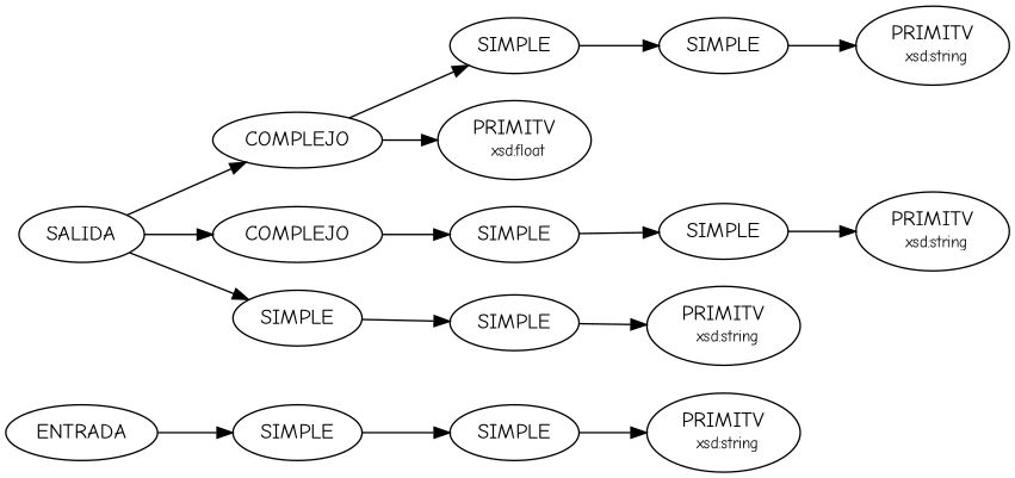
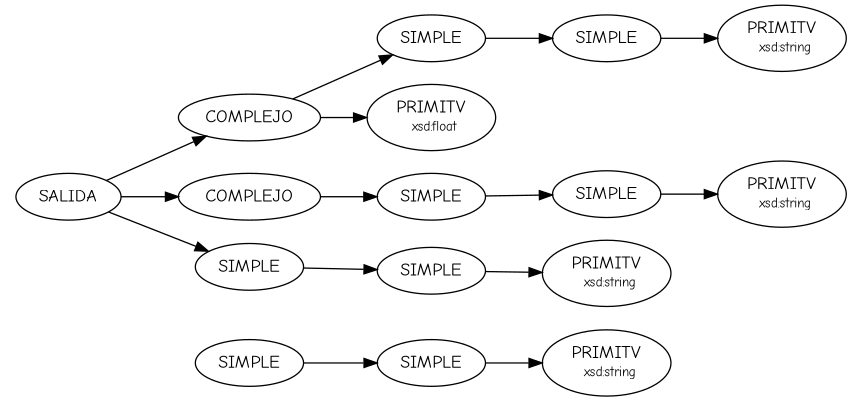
  digraph {
    fontname="Comic Neue"
    rankdir=LR
    node [fontname="Comic Neue"]
    edge [fontname="Comic Neue"]
-   n1 [label=ENTRADA]
    n2 [label=SIMPLE]
    n3 [label=SALIDA]
    n4 [label=COMPLEJO]
    n5 [label=COMPLEJO]
    n6 [label=SIMPLE]
    n7 [label=SIMPLE]
    n8 [label=<PRIMITV<BR/> <FONT POINT-SIZE="10">xsd:string</FONT>>]
    n9 [label=SIMPLE]
    n10 [label=<PRIMITV<BR/> <FONT POINT-SIZE="10">xsd:float</FONT>>]
    n11 [label=SIMPLE]
    n12 [label=SIMPLE]
    n13 [label=SIMPLE]
    n14 [label=<PRIMITV<BR/> <FONT POINT-SIZE="10">xsd:string</FONT>>]
    n15 [label=SIMPLE]
    n16 [label=<PRIMITV<BR/> <FONT POINT-SIZE="10">xsd:string</FONT>>]
    n17 [label=<PRIMITV<BR/> <FONT POINT-SIZE="10">xsd:string</FONT>>]
-   n1 -> n2
    n2 -> n7
    n3 -> n4
    n3 -> n5
    n3 -> n6
    n4 -> n9
    n4 -> n10
    n5 -> n11
    n6 -> n12
    n7 -> n8
    n9 -> n13
    n11 -> n15
    n12 -> n17
    n13 -> n14
    n15 -> n16
  }
